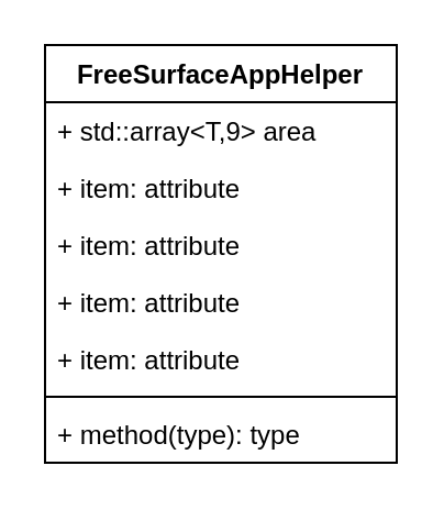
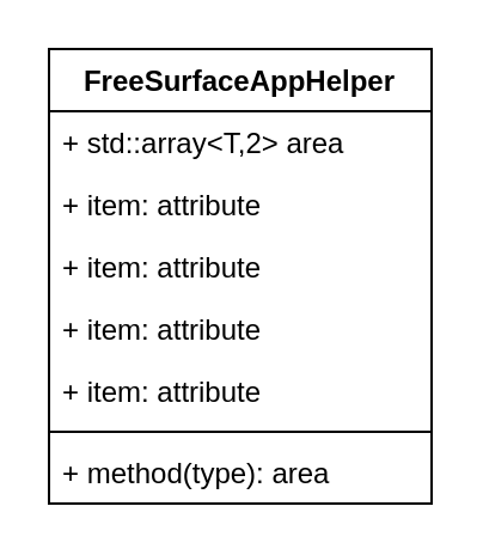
  <mxCell id="0" />
  <mxCell id="1" parent="0" />
  <mxCell id="2" value="FreeSurfaceAppHelper" style="swimlane;fontStyle=1;align=center;verticalAlign=top;childLayout=stackLayout;horizontal=1;startSize=26;horizontalStack=0;resizeParent=1;resizeParentMax=0;resizeLast=0;collapsible=1;marginBottom=0;whiteSpace=wrap;html=1;" vertex="1" parent="1"><mxGeometry x="20" y="20" width="160" height="190" as="geometry" /></mxCell>
- <mxCell id="3" value="+ std::array&amp;lt;T,9&amp;gt; area" style="text;strokeColor=none;fillColor=none;align=left;verticalAlign=top;spacingLeft=4;spacingRight=4;overflow=hidden;rotatable=0;points=[[0,0.5],[1,0.5]];portConstraint=eastwest;whiteSpace=wrap;html=1;" vertex="1" parent="2"><mxGeometry y="26" width="160" height="26" as="geometry" /></mxCell>
+ <mxCell id="3" value="+ std::array&amp;lt;T,2&amp;gt; area" style="text;strokeColor=none;fillColor=none;align=left;verticalAlign=top;spacingLeft=4;spacingRight=4;overflow=hidden;rotatable=0;points=[[0,0.5],[1,0.5]];portConstraint=eastwest;whiteSpace=wrap;html=1;" vertex="1" parent="2"><mxGeometry y="26" width="160" height="26" as="geometry" /></mxCell>
  <mxCell id="4" value="+ item: attribute" style="text;strokeColor=none;fillColor=none;align=left;verticalAlign=top;spacingLeft=4;spacingRight=4;overflow=hidden;rotatable=0;points=[[0,0.5],[1,0.5]];portConstraint=eastwest;whiteSpace=wrap;html=1;" vertex="1" parent="2"><mxGeometry y="52" width="160" height="26" as="geometry" /></mxCell>
  <mxCell id="5" value="+ item: attribute" style="text;strokeColor=none;fillColor=none;align=left;verticalAlign=top;spacingLeft=4;spacingRight=4;overflow=hidden;rotatable=0;points=[[0,0.5],[1,0.5]];portConstraint=eastwest;whiteSpace=wrap;html=1;" vertex="1" parent="2"><mxGeometry y="78" width="160" height="26" as="geometry" /></mxCell>
  <mxCell id="6" value="+ item: attribute" style="text;strokeColor=none;fillColor=none;align=left;verticalAlign=top;spacingLeft=4;spacingRight=4;overflow=hidden;rotatable=0;points=[[0,0.5],[1,0.5]];portConstraint=eastwest;whiteSpace=wrap;html=1;" vertex="1" parent="2"><mxGeometry y="104" width="160" height="26" as="geometry" /></mxCell>
  <mxCell id="7" value="+ item: attribute" style="text;strokeColor=none;fillColor=none;align=left;verticalAlign=top;spacingLeft=4;spacingRight=4;overflow=hidden;rotatable=0;points=[[0,0.5],[1,0.5]];portConstraint=eastwest;whiteSpace=wrap;html=1;" vertex="1" parent="2"><mxGeometry y="130" width="160" height="26" as="geometry" /></mxCell>
  <mxCell id="8" value="" style="line;strokeWidth=1;fillColor=none;align=left;verticalAlign=middle;spacingTop=-1;spacingLeft=3;spacingRight=3;rotatable=0;labelPosition=right;points=[];portConstraint=eastwest;strokeColor=inherit;" vertex="1" parent="2"><mxGeometry y="156" width="160" height="8" as="geometry" /></mxCell>
- <mxCell id="9" value="+ method(type): type" style="text;strokeColor=none;fillColor=none;align=left;verticalAlign=top;spacingLeft=4;spacingRight=4;overflow=hidden;rotatable=0;points=[[0,0.5],[1,0.5]];portConstraint=eastwest;whiteSpace=wrap;html=1;" vertex="1" parent="2"><mxGeometry y="164" width="160" height="26" as="geometry" /></mxCell>
+ <mxCell id="9" value="+ method(type): area" style="text;strokeColor=none;fillColor=none;align=left;verticalAlign=top;spacingLeft=4;spacingRight=4;overflow=hidden;rotatable=0;points=[[0,0.5],[1,0.5]];portConstraint=eastwest;whiteSpace=wrap;html=1;" vertex="1" parent="2"><mxGeometry y="164" width="160" height="26" as="geometry" /></mxCell>
